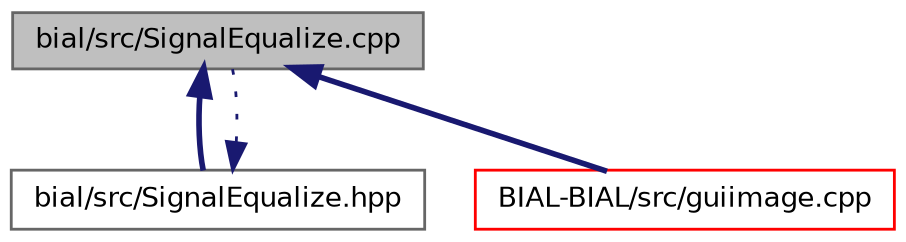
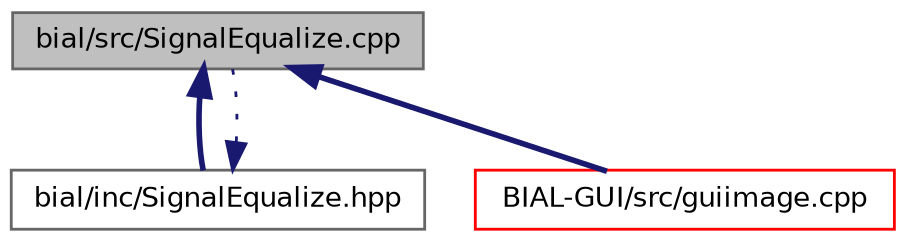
  digraph {
    node [color=gray40 fillcolor=white fontname=Helvetica fontsize=10 shape=record style=filled]
    edge [color=midnightblue dir=back fontname=Helvetica fontsize=10 labelfontname=Helvetica labelfontsize=10 style=bold]
    n1 [fillcolor=grey75 fontcolor=black height=0.2 label="bial/src/SignalEqualize.cpp" width=0.4]
-   n2 [height=0.2 label="bial/src/SignalEqualize.hpp" width=0.4]
-   n3 [color=red height=0.2 label="BIAL-BIAL/src/guiimage.cpp" width=0.4]
+   n2 [height=0.2 label="bial/inc/SignalEqualize.hpp" width=0.4]
+   n3 [color=red height=0.2 label="BIAL-GUI/src/guiimage.cpp" width=0.4]
    n1 -> n2
    n1 -> n3
    n2 -> n1 [style=dotted]
  }
